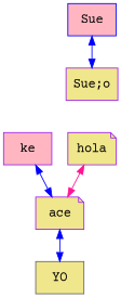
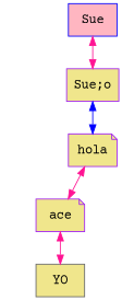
  digraph {
    fontname="Courier Prime"
    rankdir=TB
    node [color=purple fillcolor=khaki fontname="Courier Prime" shape=box style=filled]
    edge [color=blue dir=both fontname="Courier Prime"]
    hola [shape=note]
    ace [shape=note]
-   ke [fillcolor=lightpink]
    YO [color=gray40]
    n5 [color=blue fillcolor=lightpink label=Sue]
    "Sue;o"
    hola -> ace [color=deeppink]
-   ace -> YO
-   ke -> ace
-   n5 -> "Sue;o"
+   ace -> YO [color=deeppink]
+   n5 -> "Sue;o" [color=deeppink]
+   "Sue;o" -> hola
  }
